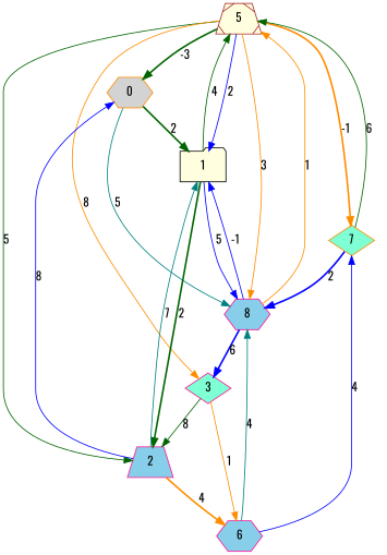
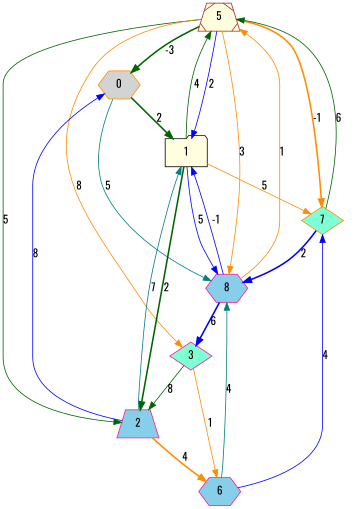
  digraph {
    fontname=Oswald
    node [color=deeppink fillcolor=skyblue fontname=Oswald shape=hexagon style=filled]
    edge [color=darkgreen fontname=Oswald]
    5 [color=brown fillcolor=lightyellow shape=trapezium style="diagonals,filled"]
    0 [color=darkorange fillcolor=lightgrey]
    1 [color=black fillcolor=lightyellow shape=folder]
    n4 [label=8]
    2 [shape=trapezium]
    7 [color=darkorange fillcolor=aquamarine shape=diamond]
    3 [fillcolor=aquamarine shape=diamond]
    6
    5 -> 0 [label=-3 style=bold]
    5 -> 1 [color=blue label=2]
    5 -> n4 [color=darkorange label=3]
    5 -> 2 [label=5]
    5 -> 7 [color=darkorange label=-1 style=bold]
    5 -> 3 [color=darkorange label=8]
    0 -> 1 [label=2 style=bold]
    0 -> n4 [color=teal label=5]
    1 -> 5 [label=4]
    1 -> n4 [color=blue label=5]
    1 -> 2 [label=2 style=bold]
+   1 -> 7 [color=darkorange label=5]
    n4 -> 5 [color=darkorange label=1]
    n4 -> 1 [color=blue label=-1]
    n4 -> 3 [color=blue label=6 style=bold]
    2 -> 0 [color=blue label=8]
    2 -> 1 [color=teal label=7]
    2 -> 6 [color=darkorange label=4 style=bold]
    7 -> 5 [label=6]
    7 -> n4 [color=blue label=2 style=bold]
    3 -> 2 [label=8]
    3 -> 6 [color=darkorange label=1]
    6 -> n4 [color=teal label=4]
    6 -> 7 [color=blue label=4]
  }
